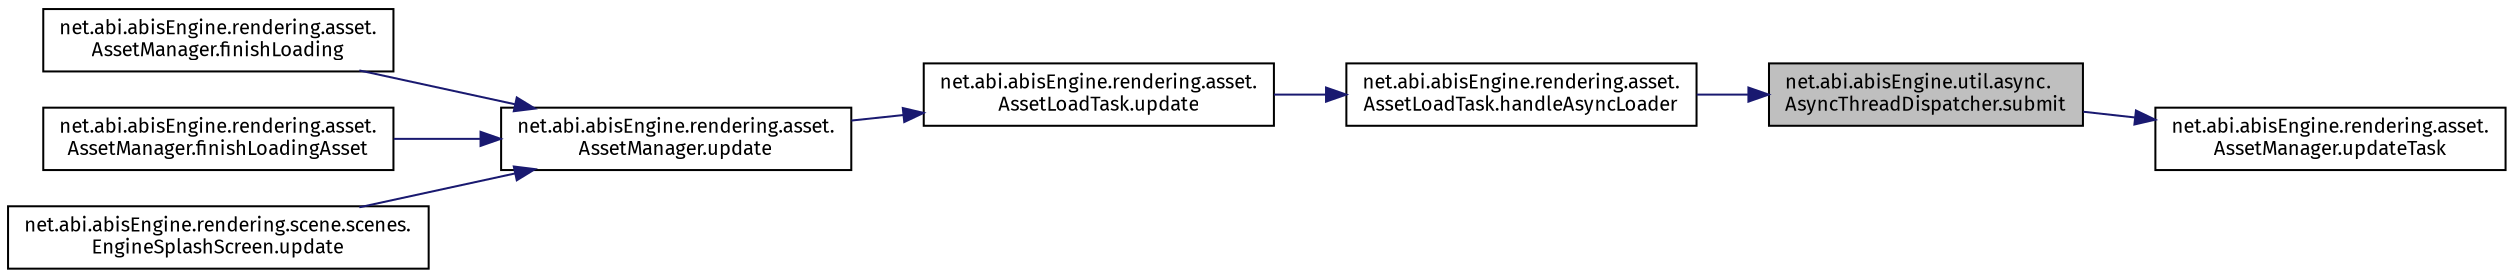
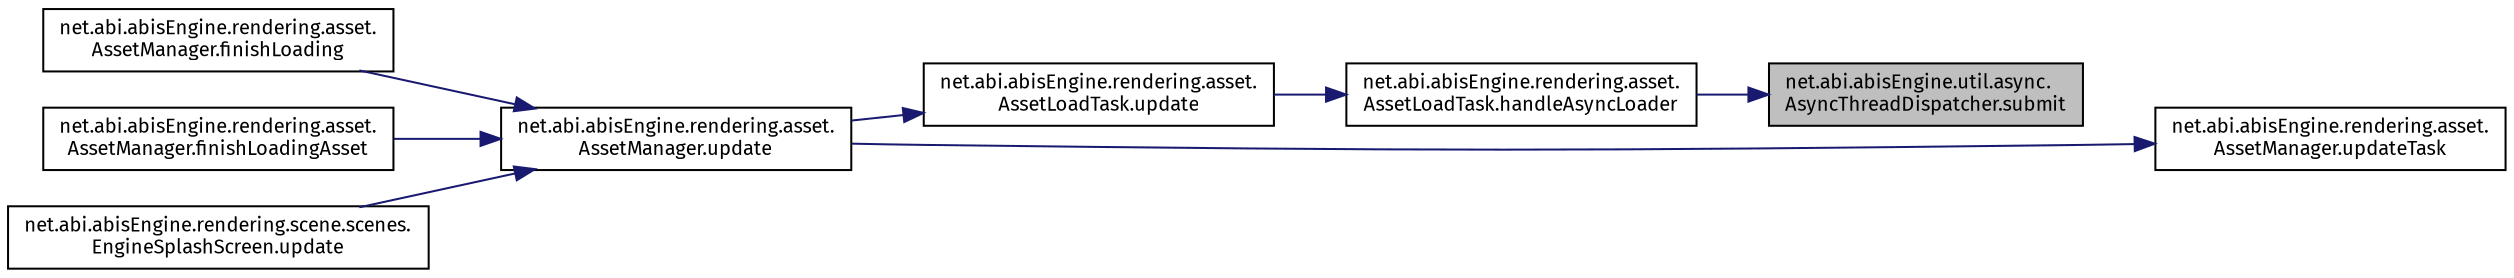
  digraph {
    fontname="Fira Sans"
    rankdir=RL
    node [color=black fillcolor=white fontname="Fira Sans" fontsize=10 shape=record style=filled]
    edge [color=midnightblue dir=back fontname="Fira Sans" fontsize=10 labelfontname=Helvetica labelfontsize=10 style=solid]
    n1 [fillcolor=grey75 fontcolor=black height=0.2 label="net.abi.abisEngine.util.async.\lAsyncThreadDispatcher.submit" width=0.4]
    n2 [height=0.2 label="net.abi.abisEngine.rendering.asset.\lAssetLoadTask.handleAsyncLoader" width=0.4]
    n3 [height=0.2 label="net.abi.abisEngine.rendering.asset.\lAssetLoadTask.update" width=0.4]
    n4 [height=0.2 label="net.abi.abisEngine.rendering.asset.\lAssetManager.update" width=0.4]
    n5 [height=0.2 label="net.abi.abisEngine.rendering.asset.\lAssetManager.updateTask" width=0.4]
    n6 [height=0.2 label="net.abi.abisEngine.rendering.asset.\lAssetManager.finishLoading" width=0.4]
    n7 [height=0.2 label="net.abi.abisEngine.rendering.asset.\lAssetManager.finishLoadingAsset" width=0.4]
    n8 [height=0.2 label="net.abi.abisEngine.rendering.scene.scenes.\lEngineSplashScreen.update" width=0.4]
    n1 -> n2
    n2 -> n3
    n3 -> n4
    n4 -> n6
    n4 -> n7
    n4 -> n8
-   n5 -> n1
+   n5 -> n4
  }
